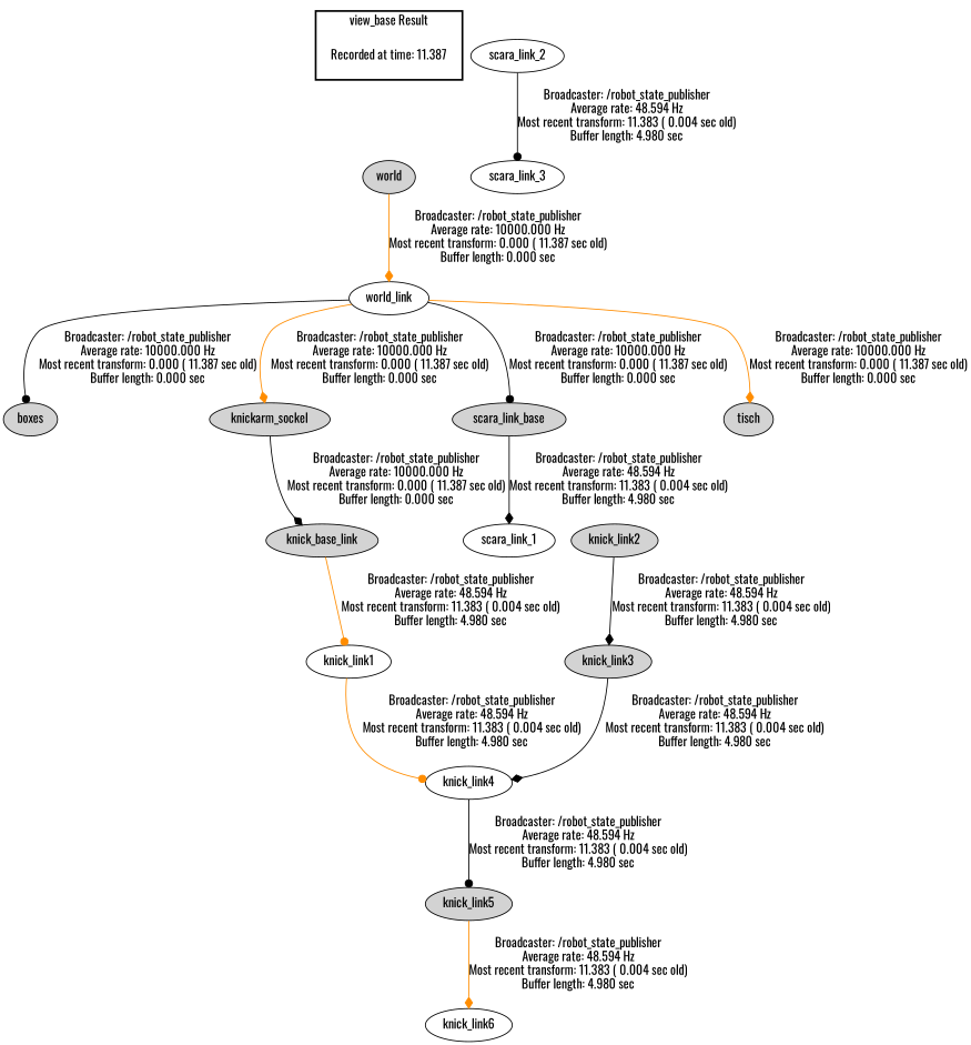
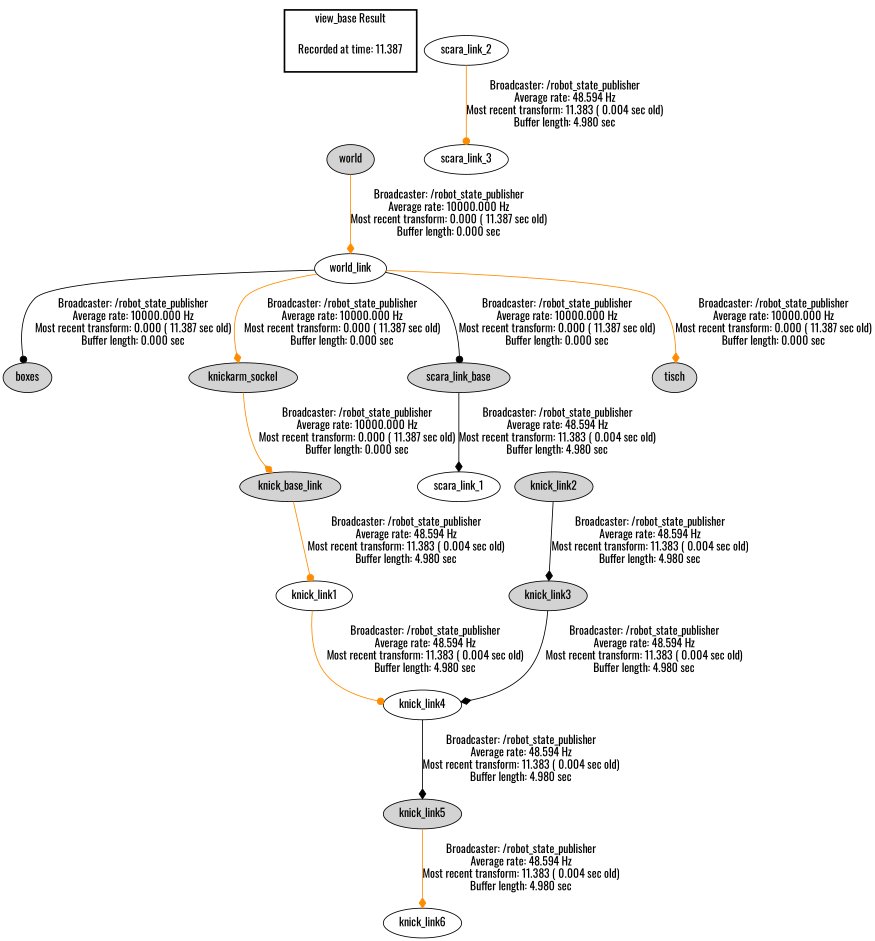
  digraph {
    fontname=Oswald
    node [fillcolor=lightgrey fontname=Oswald style=filled]
    edge [fontname=Oswald arrowhead=diamond color=darkorange]
    "Recorded at time: 11.387" [fillcolor=white shape=plaintext]
    world
    world_link [fillcolor=white]
    boxes
    knickarm_sockel
    scara_link_base
    tisch
    knick_base_link
    scara_link_1 [fillcolor=white]
    knick_link1 [fillcolor=white]
    knick_link4 [fillcolor=white]
    knick_link2
    knick_link3
    knick_link5
    knick_link6 [fillcolor=white]
    scara_link_2 [fillcolor=white]
    scara_link_3 [fillcolor=white]
    subgraph cluster_1 {
      color=black
      label="view_base Result"
      style=bold
      "Recorded at time: 11.387"
    }
    "Recorded at time: 11.387" -> world [style=invis arrowhead="" color=""]
    world -> world_link [label="Broadcaster: /robot_state_publisher\nAverage rate: 10000.000 Hz\nMost recent transform: 0.000 ( 11.387 sec old)\nBuffer length: 0.000 sec\n"]
    world_link -> boxes [arrowhead=dot color=black label="Broadcaster: /robot_state_publisher\nAverage rate: 10000.000 Hz\nMost recent transform: 0.000 ( 11.387 sec old)\nBuffer length: 0.000 sec\n"]
    world_link -> knickarm_sockel [label="Broadcaster: /robot_state_publisher\nAverage rate: 10000.000 Hz\nMost recent transform: 0.000 ( 11.387 sec old)\nBuffer length: 0.000 sec\n"]
    world_link -> scara_link_base [arrowhead=dot color=black label="Broadcaster: /robot_state_publisher\nAverage rate: 10000.000 Hz\nMost recent transform: 0.000 ( 11.387 sec old)\nBuffer length: 0.000 sec\n"]
    world_link -> tisch [label="Broadcaster: /robot_state_publisher\nAverage rate: 10000.000 Hz\nMost recent transform: 0.000 ( 11.387 sec old)\nBuffer length: 0.000 sec\n"]
-   knickarm_sockel -> knick_base_link [color=black label="Broadcaster: /robot_state_publisher\nAverage rate: 10000.000 Hz\nMost recent transform: 0.000 ( 11.387 sec old)\nBuffer length: 0.000 sec\n"]
+   knickarm_sockel -> knick_base_link [label="Broadcaster: /robot_state_publisher\nAverage rate: 10000.000 Hz\nMost recent transform: 0.000 ( 11.387 sec old)\nBuffer length: 0.000 sec\n"]
    scara_link_base -> scara_link_1 [color=black label="Broadcaster: /robot_state_publisher\nAverage rate: 48.594 Hz\nMost recent transform: 11.383 ( 0.004 sec old)\nBuffer length: 4.980 sec\n"]
    knick_base_link -> knick_link1 [arrowhead=dot label="Broadcaster: /robot_state_publisher\nAverage rate: 48.594 Hz\nMost recent transform: 11.383 ( 0.004 sec old)\nBuffer length: 4.980 sec\n"]
    knick_link1 -> knick_link4 [arrowhead=dot label="Broadcaster: /robot_state_publisher\nAverage rate: 48.594 Hz\nMost recent transform: 11.383 ( 0.004 sec old)\nBuffer length: 4.980 sec\n"]
-   knick_link4 -> knick_link5 [arrowhead=dot color=black label="Broadcaster: /robot_state_publisher\nAverage rate: 48.594 Hz\nMost recent transform: 11.383 ( 0.004 sec old)\nBuffer length: 4.980 sec\n"]
+   knick_link4 -> knick_link5 [color=black label="Broadcaster: /robot_state_publisher\nAverage rate: 48.594 Hz\nMost recent transform: 11.383 ( 0.004 sec old)\nBuffer length: 4.980 sec\n"]
    knick_link2 -> knick_link3 [color=black label="Broadcaster: /robot_state_publisher\nAverage rate: 48.594 Hz\nMost recent transform: 11.383 ( 0.004 sec old)\nBuffer length: 4.980 sec\n"]
    knick_link3 -> knick_link4 [color=black label="Broadcaster: /robot_state_publisher\nAverage rate: 48.594 Hz\nMost recent transform: 11.383 ( 0.004 sec old)\nBuffer length: 4.980 sec\n"]
    knick_link5 -> knick_link6 [label="Broadcaster: /robot_state_publisher\nAverage rate: 48.594 Hz\nMost recent transform: 11.383 ( 0.004 sec old)\nBuffer length: 4.980 sec\n"]
-   scara_link_2 -> scara_link_3 [arrowhead=dot color=black label="Broadcaster: /robot_state_publisher\nAverage rate: 48.594 Hz\nMost recent transform: 11.383 ( 0.004 sec old)\nBuffer length: 4.980 sec\n"]
+   scara_link_2 -> scara_link_3 [arrowhead=dot label="Broadcaster: /robot_state_publisher\nAverage rate: 48.594 Hz\nMost recent transform: 11.383 ( 0.004 sec old)\nBuffer length: 4.980 sec\n"]
  }
